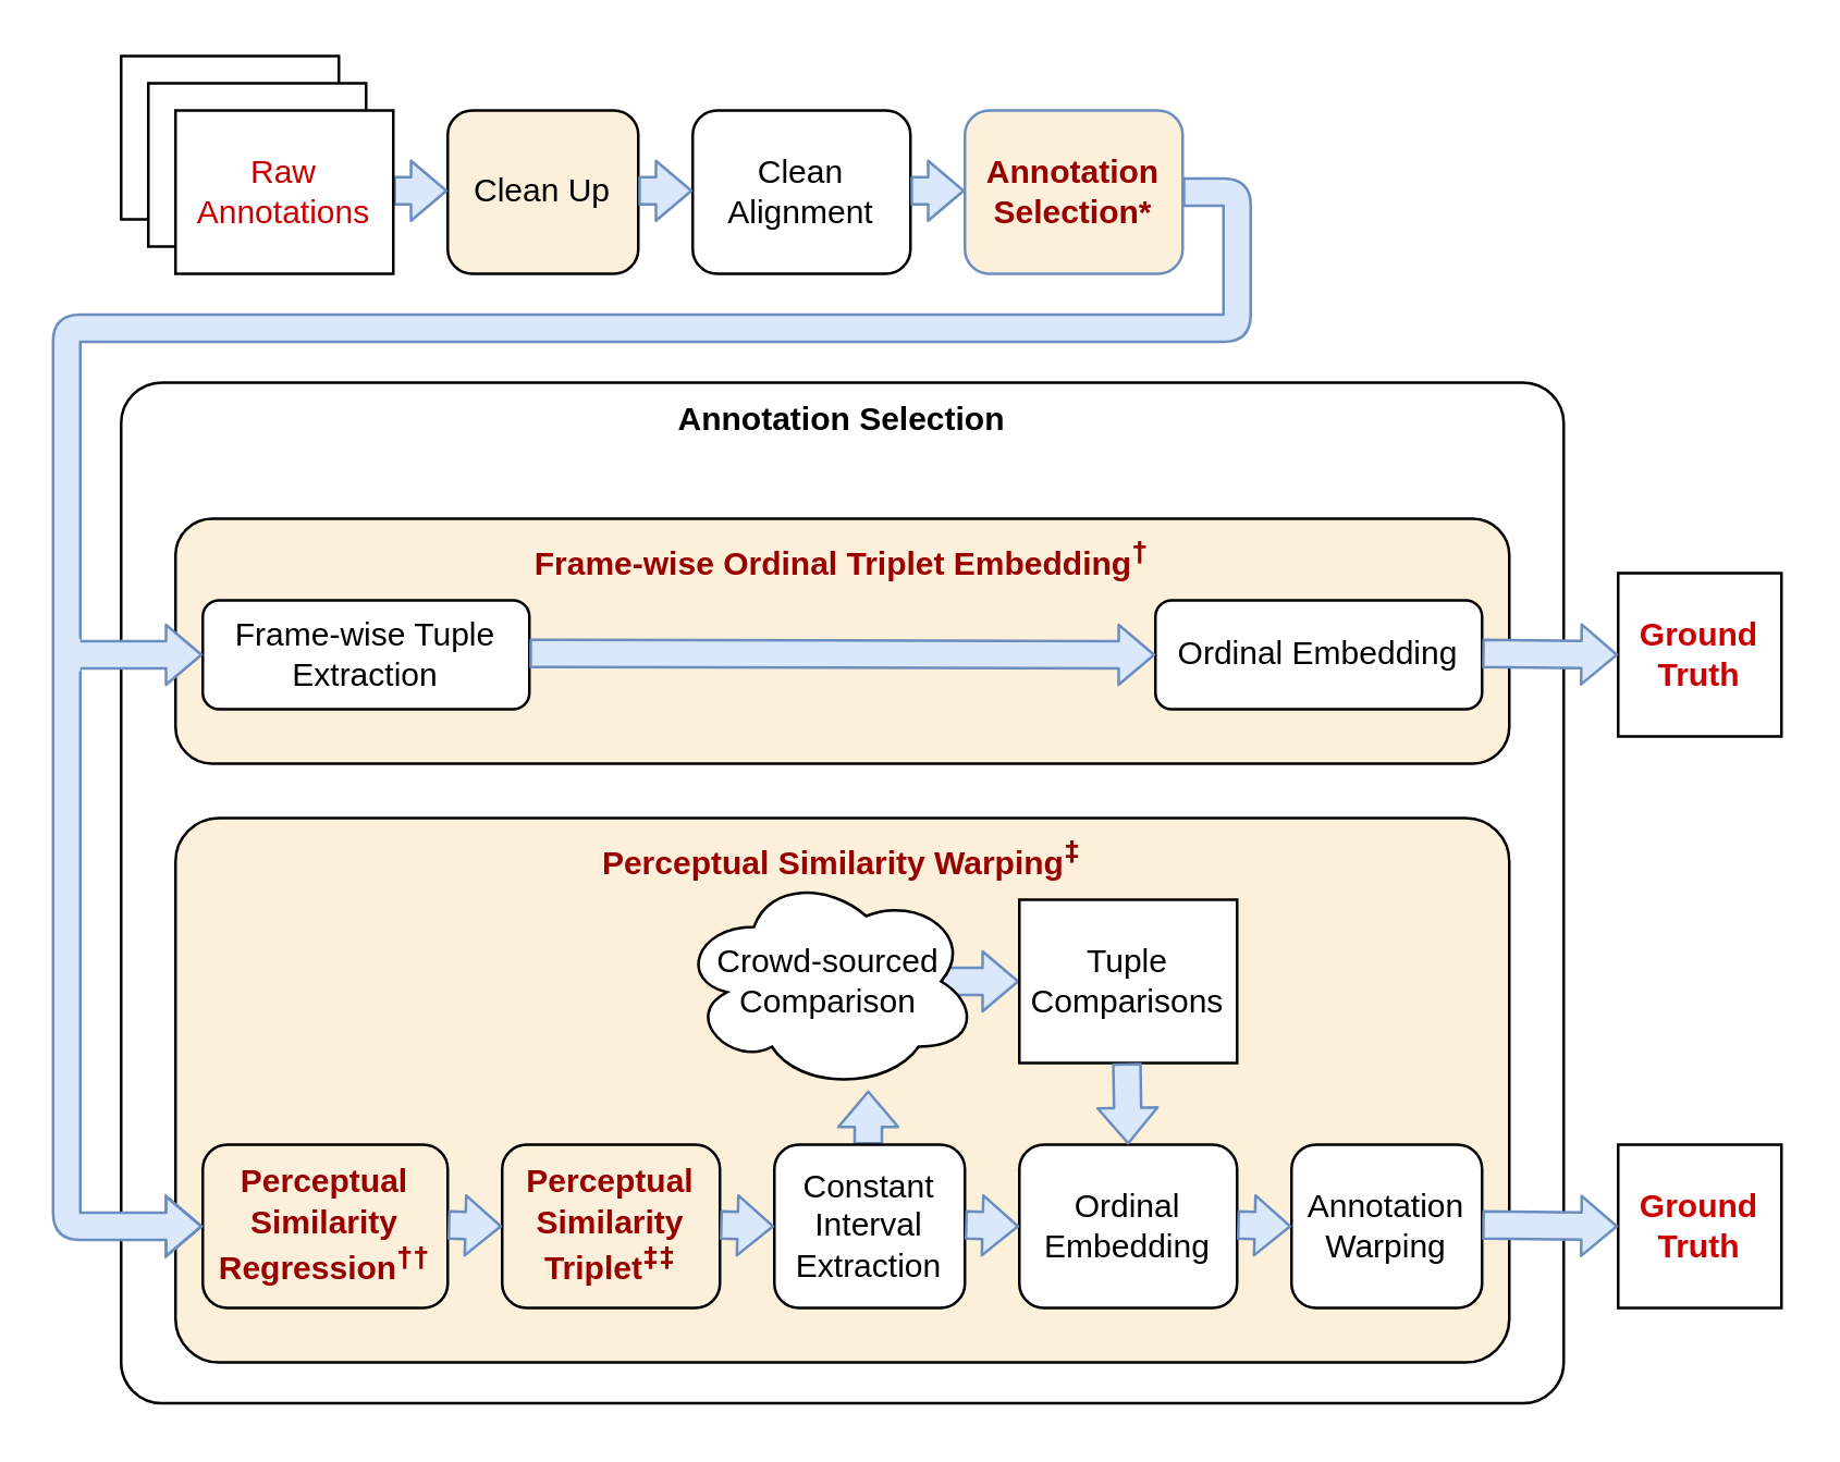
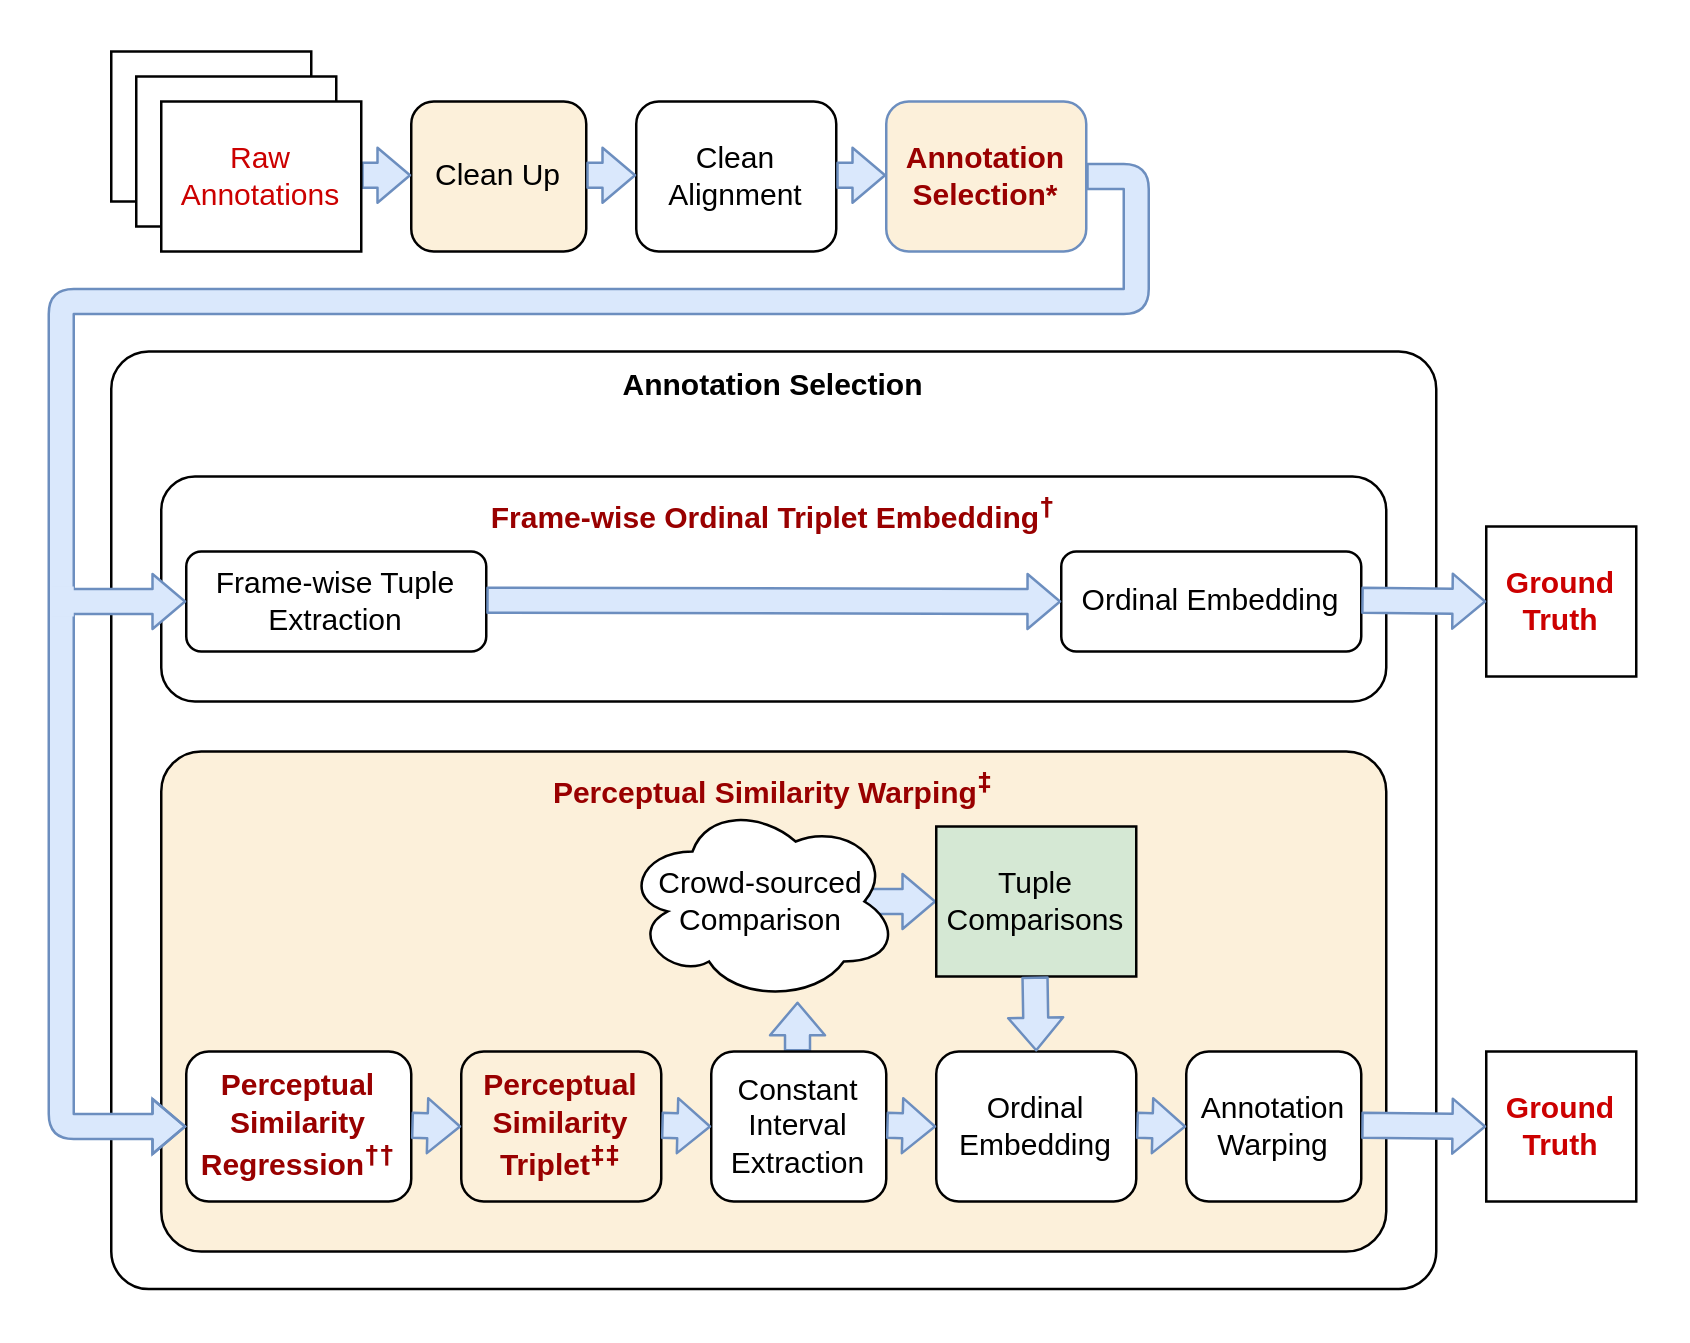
  <mxCell id="0" />
  <mxCell id="1" parent="0" />
  <mxCell id="2" value="" style="rounded=0;whiteSpace=wrap;html=1;" parent="1" vertex="1"><mxGeometry x="44" y="20" width="80" height="60" as="geometry" /></mxCell>
  <mxCell id="3" value="" style="rounded=0;whiteSpace=wrap;html=1;" parent="1" vertex="1"><mxGeometry x="54" y="30" width="80" height="60" as="geometry" /></mxCell>
  <mxCell id="4" value="Annotation Selection" style="rounded=1;whiteSpace=wrap;html=1;verticalAlign=top;fontStyle=1;arcSize=4;fillColor=#FFFFFF;" parent="1" vertex="1"><mxGeometry x="44" y="140" width="530" height="375" as="geometry" /></mxCell>
  <mxCell id="5" value="&lt;font color=&quot;#990000&quot;&gt;&lt;b&gt;Perceptual Similarity Warping&lt;/b&gt;&lt;b&gt;&lt;sup&gt;&lt;code&gt;&lt;span class=&quot;pln&quot;&gt;‡&lt;/span&gt;&lt;/code&gt;&lt;code&gt;&lt;/code&gt;&lt;/sup&gt;&lt;/b&gt;&lt;/font&gt;" style="rounded=1;whiteSpace=wrap;html=1;verticalAlign=top;arcSize=8;fillColor=#fcf0da;" parent="1" vertex="1"><mxGeometry x="64" y="300" width="490" height="200" as="geometry" /></mxCell>
  <mxCell id="6" value="" style="shape=flexArrow;endArrow=classic;html=1;endWidth=11;endSize=4;fillColor=#dae8fc;strokeColor=#6c8ebf;" parent="1" edge="1"><mxGeometry width="50" height="50" relative="1" as="geometry"><mxPoint x="318.5" y="420" as="sourcePoint" /><mxPoint x="318.5" y="400" as="targetPoint" /></mxGeometry></mxCell>
  <mxCell id="7" value="" style="shape=flexArrow;endArrow=classic;html=1;endWidth=11;endSize=4;exitX=0.875;exitY=0.5;exitDx=0;exitDy=0;exitPerimeter=0;fillColor=#dae8fc;strokeColor=#6c8ebf;" parent="1" source="13" edge="1"><mxGeometry width="50" height="50" relative="1" as="geometry"><mxPoint x="354" y="359.5" as="sourcePoint" /><mxPoint x="374" y="360" as="targetPoint" /></mxGeometry></mxCell>
- <mxCell id="8" value="&lt;font color=&quot;#990000&quot;&gt;&lt;b&gt;Frame-wise Ordinal Triplet Embedding&lt;sup&gt;&lt;code&gt;&lt;span class=&quot;pln&quot;&gt;†&lt;/span&gt;&lt;/code&gt;&lt;/sup&gt;&lt;/b&gt;&lt;/font&gt;" style="rounded=1;whiteSpace=wrap;html=1;verticalAlign=top;fillColor=#fcf0da;" parent="1" vertex="1"><mxGeometry x="64" y="190" width="490" height="90" as="geometry" /></mxCell>
+ <mxCell id="8" value="&lt;font color=&quot;#990000&quot;&gt;&lt;b&gt;Frame-wise Ordinal Triplet Embedding&lt;sup&gt;&lt;code&gt;&lt;span class=&quot;pln&quot;&gt;†&lt;/span&gt;&lt;/code&gt;&lt;/sup&gt;&lt;/b&gt;&lt;/font&gt;" style="rounded=1;whiteSpace=wrap;html=1;verticalAlign=top;fillColor=#ffffff;" parent="1" vertex="1"><mxGeometry x="64" y="190" width="490" height="90" as="geometry" /></mxCell>
  <mxCell id="9" value="Clean Up" style="rounded=1;whiteSpace=wrap;html=1;fillColor=#fcf0da;" parent="1" vertex="1"><mxGeometry x="164" y="40" width="70" height="60" as="geometry" /></mxCell>
- <mxCell id="10" value="&lt;div&gt;&lt;font color=&quot;#990000&quot;&gt;&lt;b&gt;Perceptual Similarity Regression&lt;/b&gt;&lt;/font&gt;&lt;b&gt;&lt;sup&gt;&lt;font color=&quot;#990000&quot;&gt;&lt;code&gt;&lt;span class=&quot;pln&quot;&gt;††&lt;/span&gt;&lt;/code&gt;&lt;/font&gt;&lt;/sup&gt;&lt;/b&gt;&lt;/div&gt;" style="rounded=1;whiteSpace=wrap;html=1;fillColor=#fcf0da;" parent="1" vertex="1"><mxGeometry x="74" y="420" width="90" height="60" as="geometry" /></mxCell>
+ <mxCell id="10" value="&lt;div&gt;&lt;font color=&quot;#990000&quot;&gt;&lt;b&gt;Perceptual Similarity Regression&lt;/b&gt;&lt;/font&gt;&lt;b&gt;&lt;sup&gt;&lt;font color=&quot;#990000&quot;&gt;&lt;code&gt;&lt;span class=&quot;pln&quot;&gt;††&lt;/span&gt;&lt;/code&gt;&lt;/font&gt;&lt;/sup&gt;&lt;/b&gt;&lt;/div&gt;" style="rounded=1;whiteSpace=wrap;html=1;fillColor=#ffffff;" parent="1" vertex="1"><mxGeometry x="74" y="420" width="90" height="60" as="geometry" /></mxCell>
  <mxCell id="11" value="&lt;div&gt;&lt;font color=&quot;#990000&quot;&gt;&lt;b&gt;Perceptual Similarity Triplet&lt;sup&gt;&lt;code&gt;&lt;span class=&quot;pln&quot;&gt;‡‡&lt;/span&gt;&lt;/code&gt;&lt;/sup&gt;&lt;/b&gt;&lt;/font&gt;&lt;/div&gt;" style="rounded=1;whiteSpace=wrap;html=1;fillColor=#fcf0da;" parent="1" vertex="1"><mxGeometry x="184" y="420" width="80" height="60" as="geometry" /></mxCell>
  <mxCell id="12" value="Constant Interval Extraction" style="rounded=1;whiteSpace=wrap;html=1;" parent="1" vertex="1"><mxGeometry x="284" y="420" width="70" height="60" as="geometry" /></mxCell>
  <mxCell id="13" value="&lt;div&gt;Crowd-sourced Comparison&lt;/div&gt;" style="ellipse;shape=cloud;whiteSpace=wrap;html=1;" parent="1" vertex="1"><mxGeometry x="249" y="320" width="110" height="80" as="geometry" /></mxCell>
- <mxCell id="14" value="&lt;div&gt;Tuple Comparisons&lt;/div&gt;" style="rounded=0;whiteSpace=wrap;html=1;" parent="1" vertex="1"><mxGeometry x="374" y="330" width="80" height="60" as="geometry" /></mxCell>
+ <mxCell id="14" value="&lt;div&gt;Tuple Comparisons&lt;/div&gt;" style="rounded=0;whiteSpace=wrap;html=1;fillColor=#d5e8d4;" parent="1" vertex="1"><mxGeometry x="374" y="330" width="80" height="60" as="geometry" /></mxCell>
  <mxCell id="15" value="Ordinal Embedding" style="rounded=1;whiteSpace=wrap;html=1;" parent="1" vertex="1"><mxGeometry x="374" y="420" width="80" height="60" as="geometry" /></mxCell>
  <mxCell id="16" value="Annotation Warping" style="rounded=1;whiteSpace=wrap;html=1;" parent="1" vertex="1"><mxGeometry x="474" y="420" width="70" height="60" as="geometry" /></mxCell>
  <mxCell id="17" value="&lt;div&gt;&lt;b&gt;&lt;font color=&quot;#cc0000&quot;&gt;Ground Truth&lt;/font&gt;&lt;/b&gt;&lt;/div&gt;" style="rounded=0;whiteSpace=wrap;html=1;" parent="1" vertex="1"><mxGeometry x="594" y="210" width="60" height="60" as="geometry" /></mxCell>
  <mxCell id="18" value="Frame-wise Tuple Extraction" style="rounded=1;whiteSpace=wrap;html=1;" parent="1" vertex="1"><mxGeometry x="74" y="220" width="120" height="40" as="geometry" /></mxCell>
  <mxCell id="19" value="&lt;div&gt;Ordinal Embedding&lt;/div&gt;" style="rounded=1;whiteSpace=wrap;html=1;" parent="1" vertex="1"><mxGeometry x="424" y="220" width="120" height="40" as="geometry" /></mxCell>
  <mxCell id="20" value="Clean Alignment" style="rounded=1;whiteSpace=wrap;html=1;" parent="1" vertex="1"><mxGeometry x="254" y="40" width="80" height="60" as="geometry" /></mxCell>
  <mxCell id="21" value="" style="shape=flexArrow;endArrow=classic;html=1;endWidth=11;endSize=4;fillColor=#dae8fc;strokeColor=#6c8ebf;" parent="1" edge="1"><mxGeometry width="50" height="50" relative="1" as="geometry"><mxPoint x="164" y="449.5" as="sourcePoint" /><mxPoint x="184" y="450" as="targetPoint" /></mxGeometry></mxCell>
  <mxCell id="22" value="" style="shape=flexArrow;endArrow=classic;html=1;endWidth=11;endSize=4;fillColor=#dae8fc;strokeColor=#6c8ebf;" parent="1" edge="1"><mxGeometry width="50" height="50" relative="1" as="geometry"><mxPoint x="264" y="449.5" as="sourcePoint" /><mxPoint x="284" y="450" as="targetPoint" /></mxGeometry></mxCell>
  <mxCell id="23" value="" style="shape=flexArrow;endArrow=classic;html=1;endWidth=11;endSize=4;fillColor=#dae8fc;strokeColor=#6c8ebf;" parent="1" edge="1"><mxGeometry width="50" height="50" relative="1" as="geometry"><mxPoint x="454" y="449.5" as="sourcePoint" /><mxPoint x="474" y="450" as="targetPoint" /></mxGeometry></mxCell>
  <mxCell id="24" value="" style="shape=flexArrow;endArrow=classic;html=1;endWidth=11;endSize=4;fillColor=#dae8fc;strokeColor=#6c8ebf;" parent="1" edge="1"><mxGeometry width="50" height="50" relative="1" as="geometry"><mxPoint x="354" y="449.5" as="sourcePoint" /><mxPoint x="374" y="450" as="targetPoint" /></mxGeometry></mxCell>
  <mxCell id="25" value="" style="shape=flexArrow;endArrow=classic;html=1;endWidth=11;endSize=4;entryX=0.5;entryY=0;entryDx=0;entryDy=0;fillColor=#dae8fc;strokeColor=#6c8ebf;" parent="1" target="15" edge="1"><mxGeometry width="50" height="50" relative="1" as="geometry"><mxPoint x="413.5" y="390" as="sourcePoint" /><mxPoint x="413.5" y="410" as="targetPoint" /></mxGeometry></mxCell>
  <mxCell id="26" value="" style="shape=flexArrow;endArrow=classic;html=1;endWidth=11;endSize=4;edgeStyle=orthogonalEdgeStyle;exitX=1;exitY=0.5;exitDx=0;exitDy=0;fillColor=#dae8fc;entryX=0;entryY=0.5;entryDx=0;entryDy=0;strokeColor=#6c8ebf;" parent="1" source="30" target="10" edge="1"><mxGeometry width="50" height="50" relative="1" as="geometry"><mxPoint x="594" y="50" as="sourcePoint" /><mxPoint x="54" y="440" as="targetPoint" /><Array as="points"><mxPoint x="454" y="70" /><mxPoint x="454" y="120" /><mxPoint x="24" y="120" /><mxPoint x="24" y="450" /></Array></mxGeometry></mxCell>
  <mxCell id="27" value="" style="shape=flexArrow;endArrow=classic;html=1;endWidth=11;endSize=4;fillColor=#dae8fc;strokeColor=#6c8ebf;" parent="1" edge="1"><mxGeometry width="50" height="50" relative="1" as="geometry"><mxPoint x="144" y="69.5" as="sourcePoint" /><mxPoint x="164" y="69.5" as="targetPoint" /></mxGeometry></mxCell>
  <mxCell id="28" value="" style="shape=flexArrow;endArrow=classic;html=1;endWidth=11;endSize=4;fillColor=#dae8fc;strokeColor=#6c8ebf;" parent="1" edge="1"><mxGeometry width="50" height="50" relative="1" as="geometry"><mxPoint x="234" y="69.5" as="sourcePoint" /><mxPoint x="254" y="69.5" as="targetPoint" /></mxGeometry></mxCell>
  <mxCell id="29" value="" style="shape=flexArrow;endArrow=classic;html=1;endWidth=11;endSize=4;fillColor=#dae8fc;strokeColor=#6c8ebf;" parent="1" edge="1"><mxGeometry width="50" height="50" relative="1" as="geometry"><mxPoint x="334" y="69.5" as="sourcePoint" /><mxPoint x="354" y="69.5" as="targetPoint" /></mxGeometry></mxCell>
  <mxCell id="30" value="&lt;div&gt;&lt;b&gt;&lt;font color=&quot;#990000&quot;&gt;Annotation Selection*&lt;/font&gt;&lt;/b&gt;&lt;/div&gt;" style="rounded=1;whiteSpace=wrap;html=1;strokeColor=#6c8ebf;fillColor=#fcf0da;" parent="1" vertex="1"><mxGeometry x="354" y="40" width="80" height="60" as="geometry" /></mxCell>
  <mxCell id="31" value="" style="shape=flexArrow;endArrow=classic;html=1;endWidth=11;endSize=4;fillColor=#dae8fc;strokeColor=#6c8ebf;" parent="1" edge="1"><mxGeometry width="50" height="50" relative="1" as="geometry"><mxPoint x="24" y="240" as="sourcePoint" /><mxPoint x="74" y="240" as="targetPoint" /></mxGeometry></mxCell>
  <mxCell id="32" value="" style="rounded=0;whiteSpace=wrap;html=1;fillColor=#dae8fc;strokeColor=none;" parent="1" vertex="1"><mxGeometry x="20" y="234" width="9" height="12" as="geometry" /></mxCell>
  <mxCell id="33" value="" style="shape=flexArrow;endArrow=classic;html=1;endWidth=11;endSize=4;entryX=0;entryY=0.5;entryDx=0;entryDy=0;fillColor=#dae8fc;strokeColor=#6c8ebf;" parent="1" target="19" edge="1"><mxGeometry width="50" height="50" relative="1" as="geometry"><mxPoint x="194" y="239.5" as="sourcePoint" /><mxPoint x="214" y="239.5" as="targetPoint" /></mxGeometry></mxCell>
  <mxCell id="34" value="Raw Annotations" style="rounded=0;whiteSpace=wrap;html=1;fontColor=#CC0000;" parent="1" vertex="1"><mxGeometry x="64" y="40" width="80" height="60" as="geometry" /></mxCell>
  <mxCell id="35" value="&lt;div&gt;&lt;b&gt;&lt;font color=&quot;#cc0000&quot;&gt;Ground Truth&lt;/font&gt;&lt;/b&gt;&lt;/div&gt;" style="rounded=0;whiteSpace=wrap;html=1;" vertex="1" parent="1"><mxGeometry x="594" y="420" width="60" height="60" as="geometry" /></mxCell>
  <mxCell id="36" value="" style="shape=flexArrow;endArrow=classic;html=1;endWidth=11;endSize=4;fillColor=#dae8fc;strokeColor=#6c8ebf;entryX=0;entryY=0.5;entryDx=0;entryDy=0;" edge="1" parent="1" target="17"><mxGeometry width="50" height="50" relative="1" as="geometry"><mxPoint x="544" y="239.5" as="sourcePoint" /><mxPoint x="584" y="240" as="targetPoint" /></mxGeometry></mxCell>
  <mxCell id="37" value="" style="shape=flexArrow;endArrow=classic;html=1;endWidth=11;endSize=4;fillColor=#dae8fc;strokeColor=#6c8ebf;entryX=0;entryY=0.5;entryDx=0;entryDy=0;" edge="1" parent="1"><mxGeometry width="50" height="50" relative="1" as="geometry"><mxPoint x="544" y="449.5" as="sourcePoint" /><mxPoint x="594" y="450" as="targetPoint" /></mxGeometry></mxCell>
